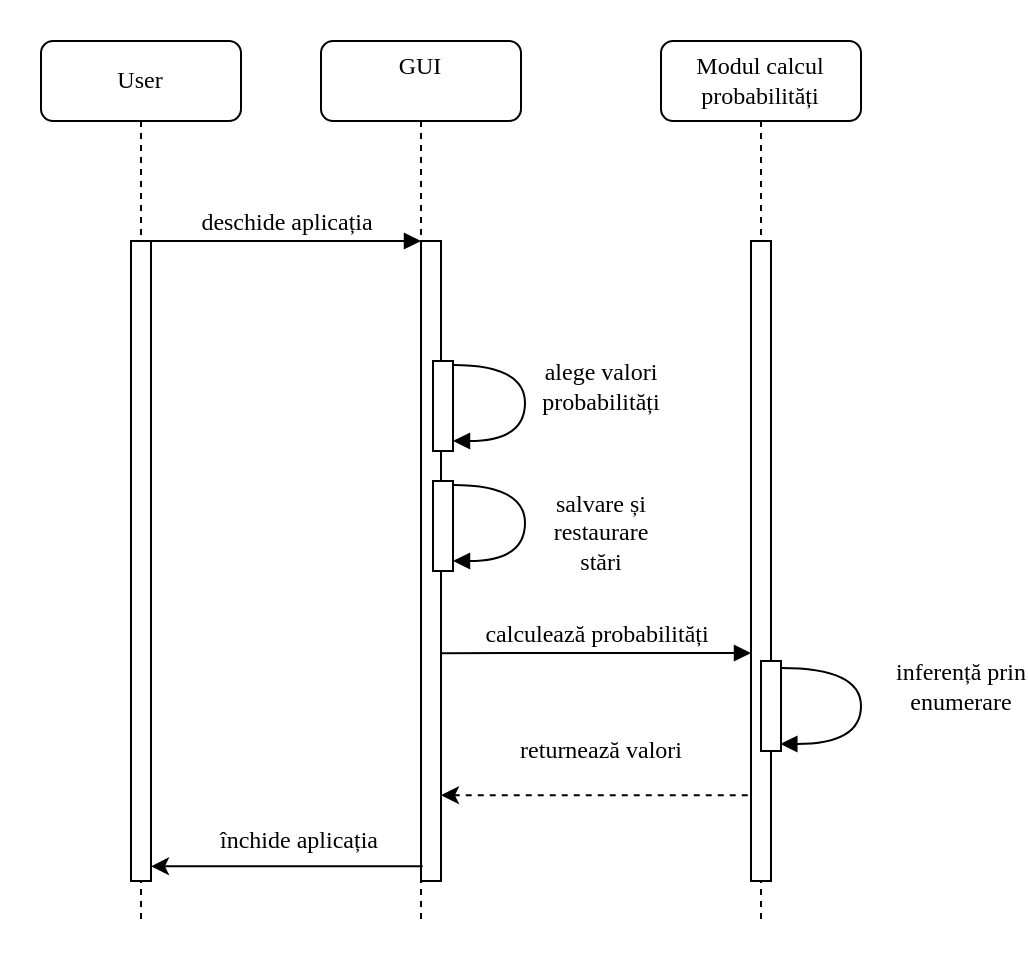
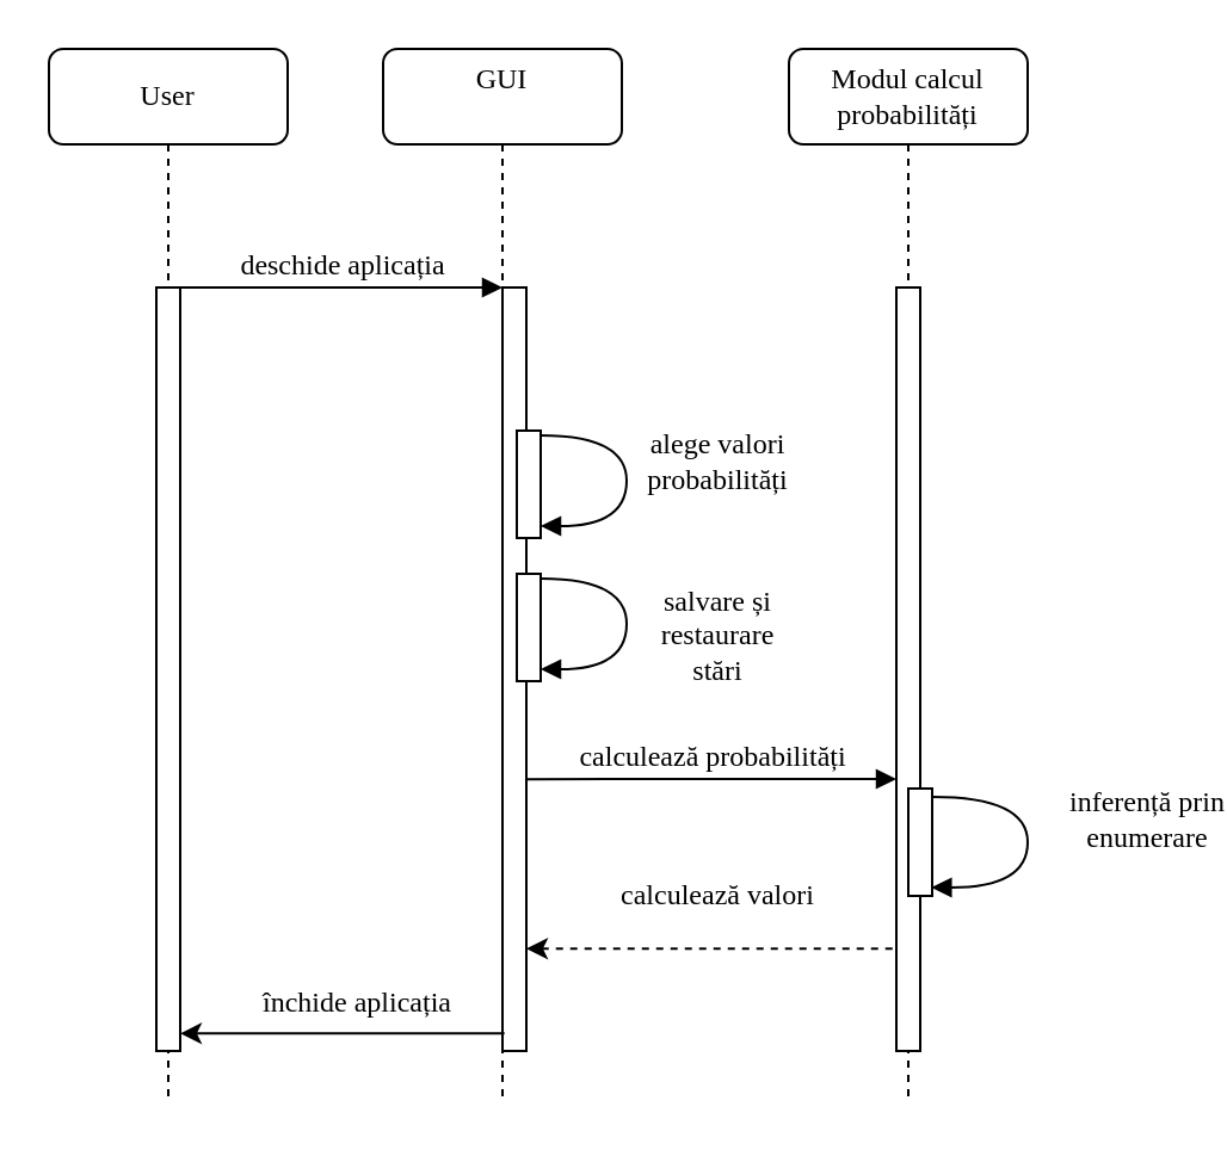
  <mxCell id="0" />
  <mxCell id="1" parent="0" />
  <mxCell id="2" value="&lt;div&gt;GUI&lt;/div&gt;&lt;div&gt;&lt;br&gt;&lt;/div&gt;" style="shape=umlLifeline;perimeter=lifelinePerimeter;whiteSpace=wrap;html=1;container=1;collapsible=0;recursiveResize=0;outlineConnect=0;rounded=1;shadow=0;comic=0;labelBackgroundColor=none;strokeWidth=1;fontFamily=Verdana;fontSize=12;align=center;" parent="1" vertex="1"><mxGeometry x="160" y="20" width="100" height="440" as="geometry" /></mxCell>
  <mxCell id="3" value="" style="html=1;points=[];perimeter=orthogonalPerimeter;rounded=0;shadow=0;comic=0;labelBackgroundColor=none;strokeWidth=1;fontFamily=Verdana;fontSize=12;align=center;" parent="2" vertex="1"><mxGeometry x="50" y="100" width="10" height="320" as="geometry" /></mxCell>
  <mxCell id="4" value="&lt;div&gt;salvare și &lt;br&gt;&lt;/div&gt;&lt;div&gt;restaurare&lt;/div&gt;&lt;div&gt;stări&lt;br&gt;&lt;/div&gt;" style="html=1;verticalAlign=bottom;endArrow=block;labelBackgroundColor=none;fontFamily=Verdana;fontSize=12;elbow=vertical;edgeStyle=orthogonalEdgeStyle;curved=1;" edge="1" parent="2"><mxGeometry x="0.345" y="39" relative="1" as="geometry"><mxPoint x="66" y="222" as="sourcePoint" /><mxPoint x="66" y="260.0" as="targetPoint" /><Array as="points"><mxPoint x="102" y="222" /><mxPoint x="102" y="260" /></Array><mxPoint x="38" y="-29" as="offset" /></mxGeometry></mxCell>
  <mxCell id="5" value="" style="html=1;points=[];perimeter=orthogonalPerimeter;rounded=0;shadow=0;comic=0;labelBackgroundColor=none;strokeWidth=1;fontFamily=Verdana;fontSize=12;align=center;" vertex="1" parent="2"><mxGeometry x="56" y="220" width="10" height="45" as="geometry" /></mxCell>
  <mxCell id="6" value="User" style="shape=umlLifeline;perimeter=lifelinePerimeter;whiteSpace=wrap;html=1;container=1;collapsible=0;recursiveResize=0;outlineConnect=0;rounded=1;shadow=0;comic=0;labelBackgroundColor=none;strokeWidth=1;fontFamily=Verdana;fontSize=12;align=center;" parent="1" vertex="1"><mxGeometry x="20" y="20" width="100" height="440" as="geometry" /></mxCell>
  <mxCell id="7" value="" style="html=1;points=[];perimeter=orthogonalPerimeter;rounded=0;shadow=0;comic=0;labelBackgroundColor=none;strokeWidth=1;fontFamily=Verdana;fontSize=12;align=center;" parent="6" vertex="1"><mxGeometry x="45" y="100" width="10" height="320" as="geometry" /></mxCell>
  <mxCell id="8" value="&lt;div&gt;calculează probabilități&lt;/div&gt;" style="html=1;verticalAlign=bottom;endArrow=block;labelBackgroundColor=none;fontFamily=Verdana;fontSize=12;edgeStyle=elbowEdgeStyle;elbow=vertical;exitX=1.003;exitY=0.644;exitDx=0;exitDy=0;exitPerimeter=0;" parent="1" source="3" edge="1"><mxGeometry relative="1" as="geometry"><mxPoint x="220" y="326" as="sourcePoint" /><mxPoint x="375" y="326" as="targetPoint" /><Array as="points"><mxPoint x="350" y="326" /></Array></mxGeometry></mxCell>
  <mxCell id="9" value="deschide aplicația" style="html=1;verticalAlign=bottom;endArrow=block;entryX=0;entryY=0;labelBackgroundColor=none;fontFamily=Verdana;fontSize=12;edgeStyle=elbowEdgeStyle;elbow=vertical;" parent="1" source="7" target="3" edge="1"><mxGeometry relative="1" as="geometry"><mxPoint x="120" y="130" as="sourcePoint" /></mxGeometry></mxCell>
  <mxCell id="10" value="&lt;div&gt;alege valori &lt;br&gt;&lt;/div&gt;&lt;div&gt;probabilități&lt;br&gt;&lt;/div&gt;" style="html=1;verticalAlign=bottom;endArrow=block;labelBackgroundColor=none;fontFamily=Verdana;fontSize=12;elbow=vertical;edgeStyle=orthogonalEdgeStyle;curved=1;" parent="1" edge="1"><mxGeometry x="0.345" y="-39" relative="1" as="geometry"><mxPoint x="226" y="182" as="sourcePoint" /><mxPoint x="226" y="220" as="targetPoint" /><Array as="points"><mxPoint x="262" y="182" /><mxPoint x="262" y="220" /></Array><mxPoint x="38" y="29" as="offset" /></mxGeometry></mxCell>
  <mxCell id="11" value="Modul calcul probabilități" style="shape=umlLifeline;perimeter=lifelinePerimeter;whiteSpace=wrap;html=1;container=1;collapsible=0;recursiveResize=0;outlineConnect=0;rounded=1;shadow=0;comic=0;labelBackgroundColor=none;strokeWidth=1;fontFamily=Verdana;fontSize=12;align=center;" vertex="1" parent="1"><mxGeometry x="330" y="20" width="100" height="440" as="geometry" /></mxCell>
  <mxCell id="12" value="" style="html=1;points=[];perimeter=orthogonalPerimeter;rounded=0;shadow=0;comic=0;labelBackgroundColor=none;strokeWidth=1;fontFamily=Verdana;fontSize=12;align=center;" parent="11" vertex="1"><mxGeometry x="45" y="100" width="10" height="320" as="geometry" /></mxCell>
  <mxCell id="13" value="" style="html=1;points=[];perimeter=orthogonalPerimeter;rounded=0;shadow=0;comic=0;labelBackgroundColor=none;strokeWidth=1;fontFamily=Verdana;fontSize=12;align=center;" vertex="1" parent="1"><mxGeometry x="380" y="330" width="10" height="45" as="geometry" /></mxCell>
  <mxCell id="14" value="&lt;div&gt;inferență prin&lt;/div&gt;&lt;div&gt;enumerare&lt;/div&gt;" style="html=1;verticalAlign=bottom;endArrow=block;labelBackgroundColor=none;fontFamily=Verdana;fontSize=12;elbow=vertical;edgeStyle=orthogonalEdgeStyle;curved=1;" edge="1" parent="1"><mxGeometry x="0.318" y="-51" relative="1" as="geometry"><mxPoint x="390" y="333.5" as="sourcePoint" /><mxPoint x="389.667" y="371.5" as="targetPoint" /><Array as="points"><mxPoint x="430" y="333.5" /><mxPoint x="430" y="371.5" /></Array><mxPoint x="50" y="39" as="offset" /></mxGeometry></mxCell>
  <mxCell id="15" value="" style="endArrow=none;dashed=1;html=1;entryX=-0.019;entryY=0.866;entryDx=0;entryDy=0;entryPerimeter=0;rounded=1;startArrow=classic;startFill=1;" edge="1" parent="1" source="3" target="12"><mxGeometry width="50" height="50" relative="1" as="geometry"><mxPoint x="220" y="380" as="sourcePoint" /><mxPoint x="370" y="380" as="targetPoint" /><Array as="points" /></mxGeometry></mxCell>
- <mxCell id="16" value="&lt;font face=&quot;Verdana&quot;&gt;returnează valori&lt;/font&gt;" style="text;html=1;align=center;verticalAlign=middle;resizable=0;points=[];autosize=1;" vertex="1" parent="1"><mxGeometry x="240" y="365" width="120" height="20" as="geometry" /></mxCell>
+ <mxCell id="16" value="&lt;font face=&quot;Verdana&quot;&gt;calculează valori&lt;/font&gt;" style="text;html=1;align=center;verticalAlign=middle;resizable=0;points=[];autosize=1;" vertex="1" parent="1"><mxGeometry x="240" y="365" width="120" height="20" as="geometry" /></mxCell>
  <mxCell id="17" value="" style="endArrow=classic;html=1;exitX=0.083;exitY=0.977;exitDx=0;exitDy=0;exitPerimeter=0;" edge="1" parent="1" source="3" target="7"><mxGeometry width="50" height="50" relative="1" as="geometry"><mxPoint x="-200" y="260" as="sourcePoint" /><mxPoint x="-150" y="210" as="targetPoint" /></mxGeometry></mxCell>
  <mxCell id="18" value="&lt;font face=&quot;Verdana&quot;&gt;închide aplicația&lt;br&gt;&lt;/font&gt;" style="text;html=1;align=center;verticalAlign=middle;resizable=0;points=[];autosize=1;" vertex="1" parent="1"><mxGeometry x="94" y="410" width="110" height="20" as="geometry" /></mxCell>
  <mxCell id="19" value="" style="html=1;points=[];perimeter=orthogonalPerimeter;rounded=0;shadow=0;comic=0;labelBackgroundColor=none;strokeWidth=1;fontFamily=Verdana;fontSize=12;align=center;" vertex="1" parent="1"><mxGeometry x="216" y="180" width="10" height="45" as="geometry" /></mxCell>
